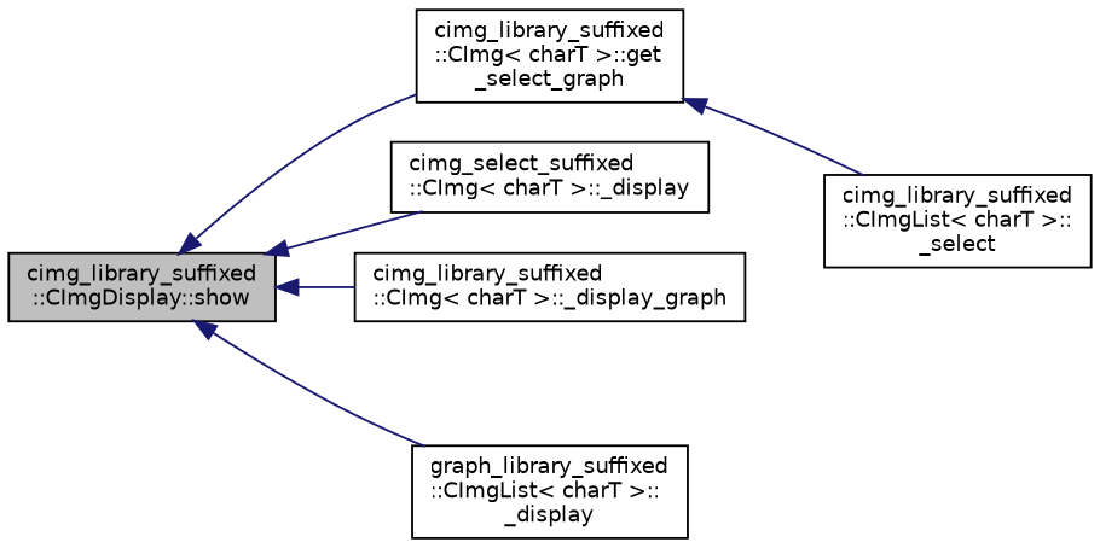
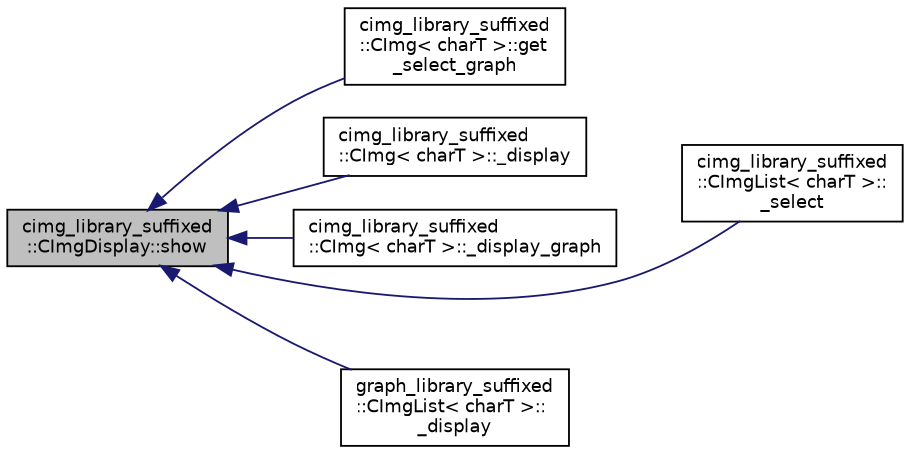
  digraph {
    rankdir=LR
    node [color=black fillcolor=white fontname=Helvetica fontsize=10 shape=record style=filled]
    edge [color=midnightblue dir=back fontname=Helvetica fontsize=10 labelfontname=Helvetica labelfontsize=10 style=solid]
    n1 [fillcolor=grey75 fontcolor=black height=0.2 label="cimg_library_suffixed\l::CImgDisplay::show" width=0.4]
    n2 [height=0.2 label="cimg_library_suffixed\l::CImg\< charT \>::get\l_select_graph" width=0.4]
-   n3 [height=0.2 label="cimg_select_suffixed\l::CImg\< charT \>::_display" width=0.4]
+   n3 [height=0.2 label="cimg_library_suffixed\l::CImg\< charT \>::_display" width=0.4]
    n4 [height=0.2 label="cimg_library_suffixed\l::CImg\< charT \>::_display_graph" width=0.4]
    n5 [height=0.2 label="cimg_library_suffixed\l::CImgList\< charT \>::\l_select" width=0.4]
    n6 [height=0.2 label="graph_library_suffixed\l::CImgList\< charT \>::\l_display" width=0.4]
    n1 -> n2
    n1 -> n3
    n1 -> n4
-   n2 -> n5
+   n1 -> n5
    n1 -> n6
  }
